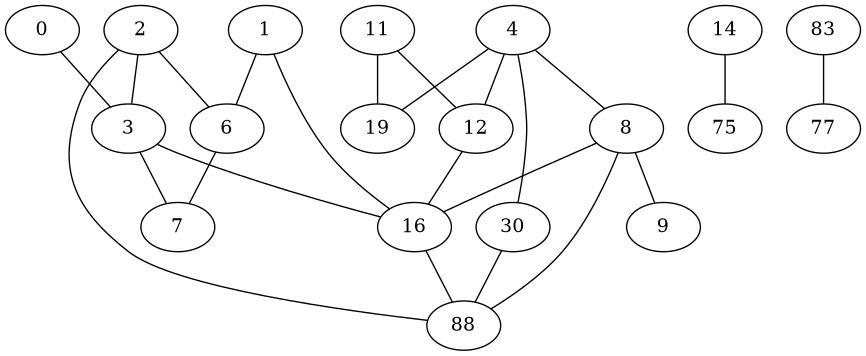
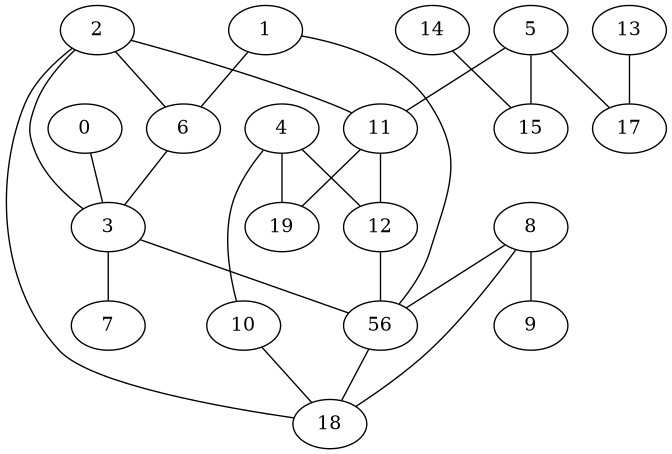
  strict graph {
    0
    3
-   16
+   16 [label=56]
    7
    1 [root=true]
    6
-   18 [label=88]
+   18
    2
    11
    12
    19
    4
    8
-   10 [label=30]
+   10
    9
-   15 [label=75]
-   17 [label=77]
-   13 [label=83]
+   5
+   15
+   17
+   13
    14
    0 -- 3
    3 -- 16
    3 -- 7
    16 -- 18
    1 -- 16
    1 -- 6
-   6 -- 7
+   6 -- 3
    2 -- 3
    2 -- 6
    2 -- 18
+   2 -- 11
    11 -- 12
    11 -- 19
    12 -- 16
    4 -- 12
    4 -- 19
-   4 -- 8
    4 -- 10
    8 -- 16
    8 -- 18
    8 -- 9
    10 -- 18
+   5 -- 11
+   5 -- 15
+   5 -- 17
    13 -- 17
    14 -- 15
  }
